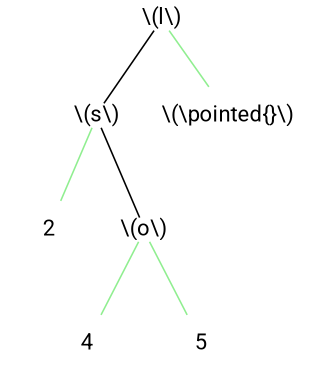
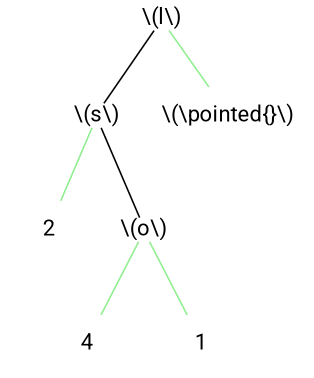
  graph {
    fontname=Roboto
    node [shape=none fontname=Roboto]
    edge [fontname=Roboto color=lightgreen]
    n1 [label="\\(l\\)" shape=plain]
    n2 [label="\\(s\\)" shape=plain]
    n3 [label="\\(\\pointed{}\\)"]
    2
    n5 [label="\\(o\\)" shape=plain]
    4
-   5
+   5 [label=1]
    n1 -- n2 [color=""]
    n1 -- n3
    n2 -- 2
    n2 -- n5 [color=""]
    n5 -- 4
    n5 -- 5
  }
